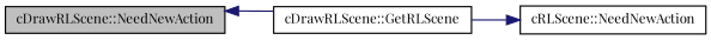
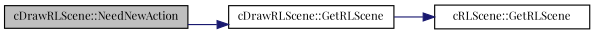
  digraph {
    fontname="Playfair Display"
    rankdir=LR
    node [color=black fillcolor=white fontname="Playfair Display" fontsize=10 shape=record style=filled]
    edge [color=midnightblue fontname="Playfair Display" fontsize=10 labelfontname=Helvetica labelfontsize=10 style=solid]
    n1 [fillcolor=grey75 fontcolor=black height=0.2 label="cDrawRLScene::NeedNewAction" width=0.4]
    n2 [height=0.2 label="cDrawRLScene::GetRLScene" width=0.4]
-   n3 [height=0.2 label="cRLScene::NeedNewAction" width=0.4]
-   n2 -> n1
+   n3 [height=0.2 label="cRLScene::GetRLScene" width=0.4]
+   n1 -> n2
    n2 -> n3
  }
